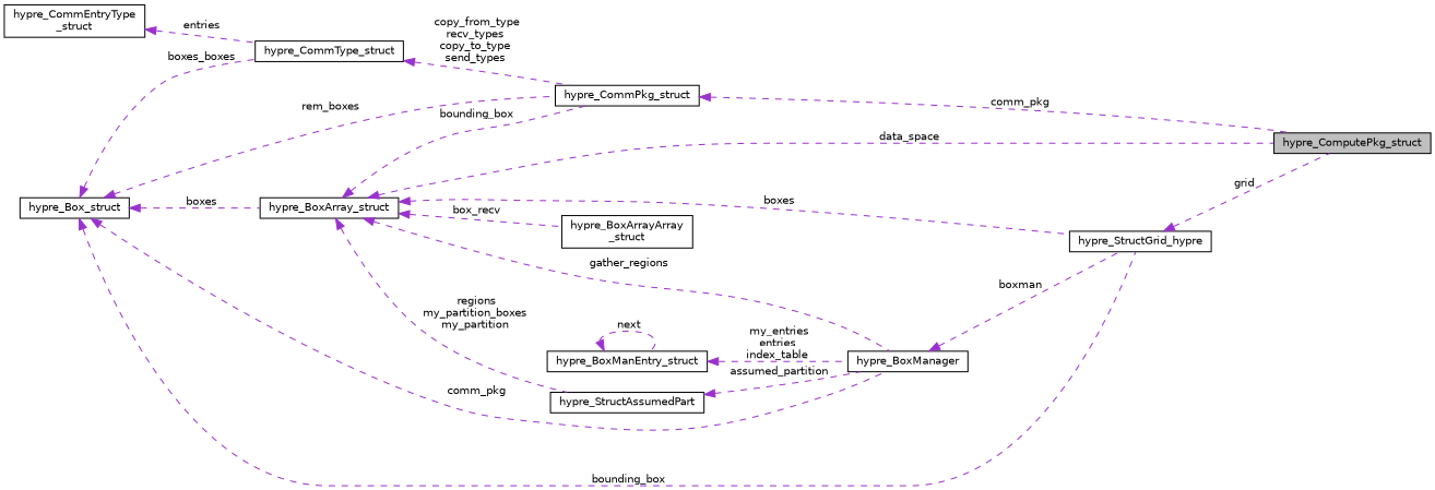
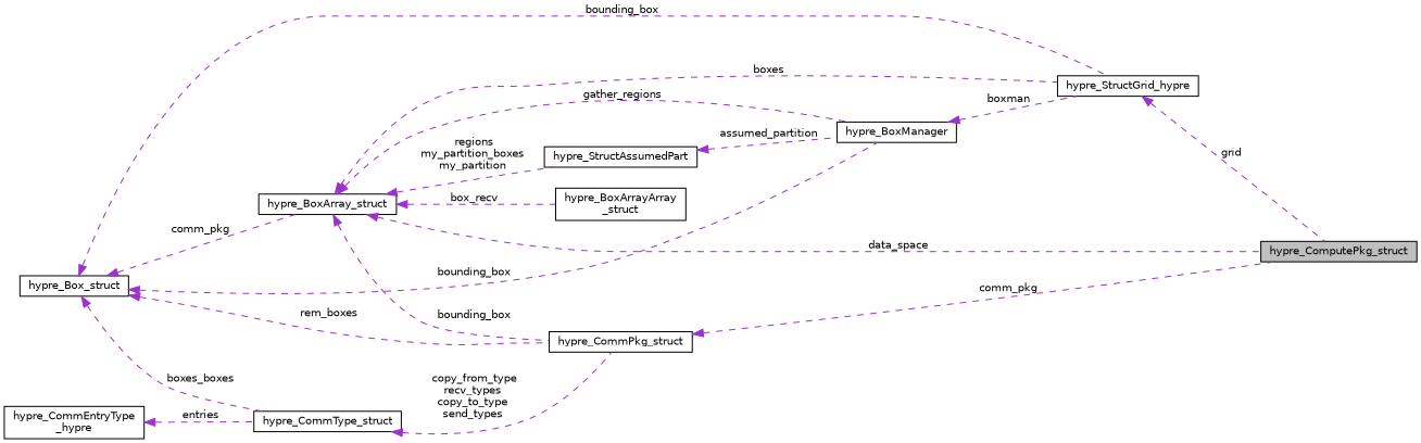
  digraph {
    rankdir=LR
    node [color=black fillcolor=white fontname=Helvetica fontsize=10 shape=record style=filled]
    edge [color=darkorchid3 dir=back fontname=Helvetica fontsize=10 labelfontname=Helvetica labelfontsize=10 style=dashed]
    n1 [fillcolor=grey75 fontcolor=black height=0.2 label=hypre_ComputePkg_struct width=0.4]
    n2 [height=0.2 label=hypre_BoxArray_struct width=0.4]
    n3 [height=0.2 label=hypre_CommPkg_struct width=0.4]
    n4 [height=0.2 label=hypre_StructGrid_hypre width=0.4]
    n5 [height=0.2 label=hypre_BoxManager width=0.4]
    n6 [height=0.2 label=hypre_StructAssumedPart width=0.4]
    n7 [height=0.2 label="hypre_BoxArrayArray\l_struct" width=0.4]
    n8 [height=0.2 label=hypre_Box_struct width=0.4]
    n9 [height=0.2 label=hypre_CommType_struct width=0.4]
-   n10 [height=0.2 label="hypre_CommEntryType\l_struct" width=0.4]
-   n11 [height=0.2 label=hypre_BoxManEntry_struct width=0.4]
+   n10 [height=0.2 label="hypre_CommEntryType\l_hypre" width=0.4]
    n2 -> n1 [label=" data_space"]
    n2 -> n3 [label=" bounding_box"]
    n2 -> n4 [label=" boxes"]
    n2 -> n5 [label=" gather_regions"]
    n2 -> n6 [label=" regions\nmy_partition_boxes\nmy_partition"]
    n2 -> n7 [label=" box_recv"]
    n3 -> n1 [label=" comm_pkg"]
    n4 -> n1 [label=" grid"]
    n5 -> n4 [label=" boxman"]
    n6 -> n5 [label=" assumed_partition"]
-   n8 -> n2 [label=" boxes"]
+   n8 -> n2 [label=" comm_pkg"]
    n8 -> n3 [label=" rem_boxes"]
    n8 -> n4 [label=" bounding_box"]
-   n8 -> n5 [label=" comm_pkg"]
+   n8 -> n5 [label=" bounding_box"]
    n8 -> n9 [label=" boxes_boxes"]
    n9 -> n3 [label=" copy_from_type\nrecv_types\ncopy_to_type\nsend_types"]
    n10 -> n9 [label=" entries"]
-   n11 -> n5 [label=" my_entries\nentries\nindex_table"]
-   n11 -> n11 [label=" next"]
  }
